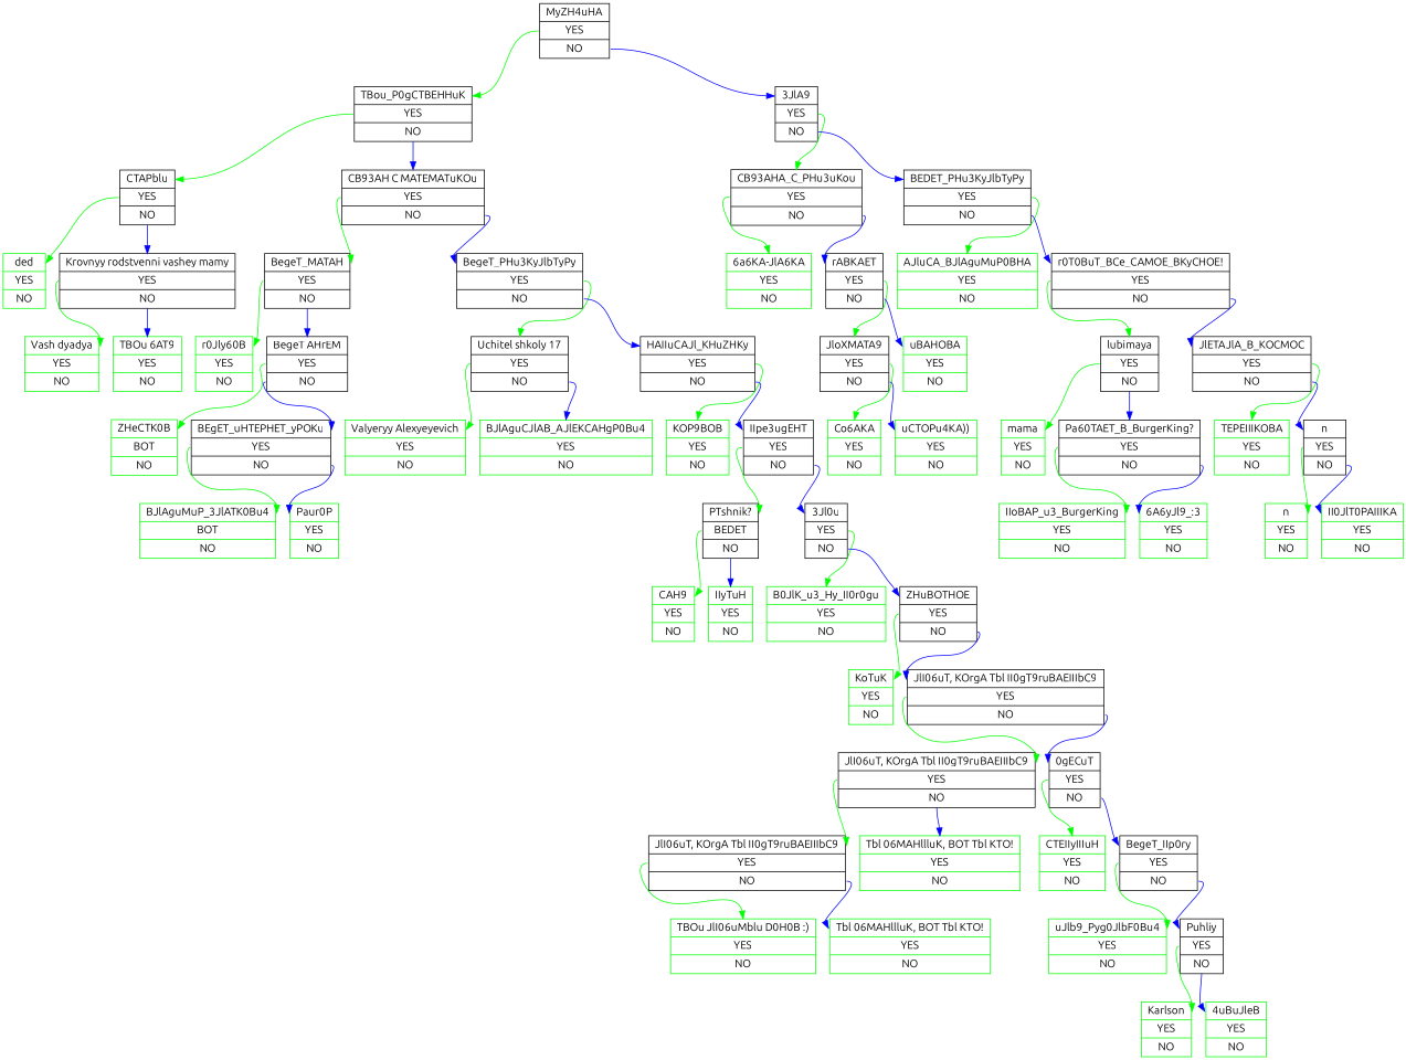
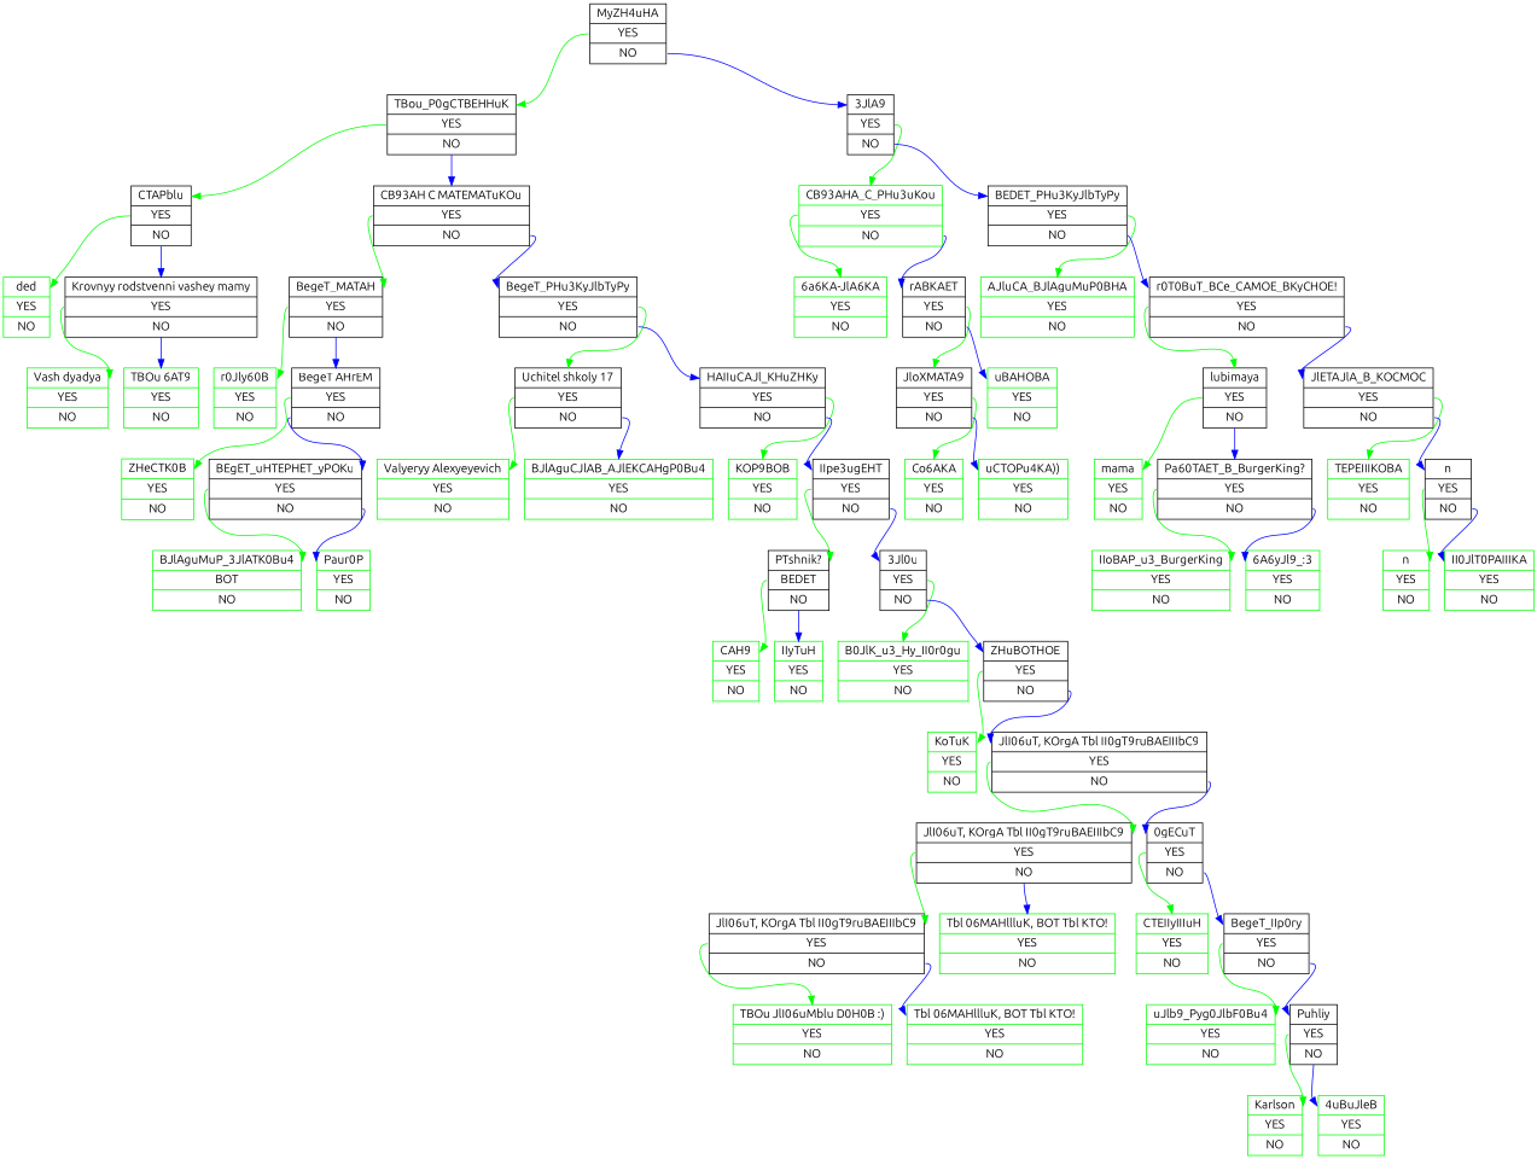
  digraph {
    fontname=Ubuntu
    node [color=green fontname=Ubuntu shape=record]
    edge [color=green fontname=Ubuntu headport=adr tailport=yes]
    n1 [color=black label="{ <adr> MyZH4uHA  |  <yes> YES | <no> NO}"]
    n2 [color=black label="{ <adr> TBou_P0gCTBEHHuK  |  <yes> YES | <no> NO}"]
    n3 [color=black label="{ <adr> 3JlA9  |  <yes> YES | <no> NO}"]
    n4 [color=black label="{ <adr> CTAPblu  |  <yes> YES | <no> NO}"]
    n5 [color=black label="{ <adr> CB93AH C MATEMATuKOu  |  <yes> YES | <no> NO}"]
-   n6 [color=black label="{ <adr> CB93AHA_C_PHu3uKou  |  <yes> YES | <no> NO}"]
+   n6 [label="{ <adr> CB93AHA_C_PHu3uKou  |  <yes> YES | <no> NO}"]
    n7 [color=black label="{ <adr> BEDET_PHu3KyJlbTyPy  |  <yes> YES | <no> NO}"]
    n8 [label="{ <adr> ded  |  <yes> YES | <no> NO}"]
    n9 [color=black label="{ <adr> Krovnyy rodstvenni vashey mamy  |  <yes> YES | <no> NO}"]
    n10 [color=black label="{ <adr> BegeT_MATAH  |  <yes> YES | <no> NO}"]
    n11 [color=black label="{ <adr> BegeT_PHu3KyJlbTyPy  |  <yes> YES | <no> NO}"]
    n12 [label="{ <adr> 6a6KA-JlA6KA  |  <yes> YES | <no> NO}"]
    n13 [color=black label="{ <adr> rABKAET  |  <yes> YES | <no> NO}"]
    n14 [label="{ <adr> AJluCA_BJlAguMuP0BHA  |  <yes> YES | <no> NO}"]
    n15 [color=black label="{ <adr> r0T0BuT_BCe_CAMOE_BKyCHOE!  |  <yes> YES | <no> NO}"]
    n16 [color=black label="{ <adr> JloXMATA9  |  <yes> YES | <no> NO}"]
    n17 [label="{ <adr> uBAHOBA  |  <yes> YES | <no> NO}"]
    n18 [color=black label="{ <adr> lubimaya  |  <yes> YES | <no> NO}"]
    n19 [color=black label="{ <adr> JlETAJlA_B_KOCMOC  |  <yes> YES | <no> NO}"]
    n20 [label="{ <adr> mama  |  <yes> YES | <no> NO}"]
    n21 [color=black label="{ <adr> Pa60TAET_B_BurgerKing?  |  <yes> YES | <no> NO}"]
    n22 [label="{ <adr> TEPEIIIKOBA  |  <yes> YES | <no> NO}"]
    n23 [color=black label="{ <adr> n  |  <yes> YES | <no> NO}"]
    n24 [label="{ <adr> IIoBAP_u3_BurgerKing  |  <yes> YES | <no> NO}"]
    n25 [label="{ <adr> 6A6yJl9_:3  |  <yes> YES | <no> NO}"]
    n26 [label="{ <adr> n  |  <yes> YES | <no> NO}"]
    n27 [label="{ <adr> II0JlT0PAIIIKA  |  <yes> YES | <no> NO}"]
    n28 [label="{ <adr> Co6AKA  |  <yes> YES | <no> NO}"]
    n29 [label="{ <adr> uCTOPu4KA))  |  <yes> YES | <no> NO}"]
    n30 [label="{ <adr> Vash dyadya  |  <yes> YES | <no> NO}"]
    n31 [label="{ <adr> TBOu 6AT9  |  <yes> YES | <no> NO}"]
    n32 [label="{ <adr> r0Jly60B  |  <yes> YES | <no> NO}"]
    n33 [color=black label="{ <adr> BegeT AHrEM  |  <yes> YES | <no> NO}"]
    n34 [color=black label="{ <adr> Uchitel shkoly 17  |  <yes> YES | <no> NO}"]
    n35 [color=black label="{ <adr> HAIIuCAJl_KHuZHKy  |  <yes> YES | <no> NO}"]
-   n36 [label="{ <adr> ZHeCTK0B  |  <yes> BOT | <no> NO}"]
+   n36 [label="{ <adr> ZHeCTK0B  |  <yes> YES | <no> NO}"]
    n37 [color=black label="{ <adr> BEgET_uHTEPHET_yPOKu  |  <yes> YES | <no> NO}"]
    n38 [label="{ <adr> Valyeryy Alexyeyevich  |  <yes> YES | <no> NO}"]
    n39 [label="{ <adr> BJlAguCJlAB_AJlEKCAHgP0Bu4  |  <yes> YES | <no> NO}"]
    n40 [label="{ <adr> KOP9BOB  |  <yes> YES | <no> NO}"]
    n41 [color=black label="{ <adr> IIpe3ugEHT  |  <yes> YES | <no> NO}"]
    n42 [color=black label="{ <adr> PTshnik?  |  <yes> BEDET | <no> NO}"]
    n43 [color=black label="{ <adr> 3Jl0u  |  <yes> YES | <no> NO}"]
    n44 [label="{ <adr> CAH9  |  <yes> YES | <no> NO}"]
    n45 [label="{ <adr> IIyTuH  |  <yes> YES | <no> NO}"]
    n46 [label="{ <adr> B0JlK_u3_Hy_II0r0gu  |  <yes> YES | <no> NO}"]
    n47 [color=black label="{ <adr> ZHuBOTHOE  |  <yes> YES | <no> NO}"]
    n48 [label="{ <adr> KoTuK  |  <yes> YES | <no> NO}"]
    n49 [color=black label="{ <adr> JlI06uT, KOrgA Tbl II0gT9ruBAEIIIbC9  |  <yes> YES | <no> NO}"]
    n50 [color=black label="{ <adr> JlI06uT, KOrgA Tbl II0gT9ruBAEIIIbC9  |  <yes> YES | <no> NO}"]
    n51 [color=black label="{ <adr> 0gECuT  |  <yes> YES | <no> NO}"]
    n52 [color=black label="{ <adr> JlI06uT, KOrgA Tbl II0gT9ruBAEIIIbC9  |  <yes> YES | <no> NO}"]
    n53 [label="{ <adr> Tbl 06MAHllluK, BOT Tbl KTO!  |  <yes> YES | <no> NO}"]
    n54 [label="{ <adr> CTEIIyIIIuH  |  <yes> YES | <no> NO}"]
    n55 [color=black label="{ <adr> BegeT_IIp0ry  |  <yes> YES | <no> NO}"]
    n56 [label="{ <adr> TBOu JlI06uMblu D0H0B :)  |  <yes> YES | <no> NO}"]
    n57 [label="{ <adr> Tbl 06MAHllluK, BOT Tbl KTO!  |  <yes> YES | <no> NO}"]
    n58 [label="{ <adr> uJlb9_Pyg0JlbF0Bu4  |  <yes> YES | <no> NO}"]
    n59 [color=black label="{ <adr> Puhliy  |  <yes> YES | <no> NO}"]
    n60 [label="{ <adr> Karlson  |  <yes> YES | <no> NO}"]
    n61 [label="{ <adr> 4uBuJleB  |  <yes> YES | <no> NO}"]
    n62 [label="{ <adr> BJlAguMuP_3JlATK0Bu4  |  <yes> BOT | <no> NO}"]
    n63 [label="{ <adr> Paur0P  |  <yes> YES | <no> NO}"]
    n1 -> n2
    n1 -> n3 [color=blue tailport=no]
    n2 -> n4
    n2 -> n5 [color=blue tailport=no]
    n3 -> n6
    n3 -> n7 [color=blue tailport=no]
    n4 -> n8
    n4 -> n9 [color=blue tailport=no]
    n5 -> n10
    n5 -> n11 [color=blue tailport=no]
    n6 -> n12
    n6 -> n13 [color=blue tailport=no]
    n7 -> n14
    n7 -> n15 [color=blue tailport=no]
    n9 -> n30
    n9 -> n31 [color=blue tailport=no]
    n10 -> n32
    n10 -> n33 [color=blue tailport=no]
    n11 -> n34
    n11 -> n35 [color=blue tailport=no]
    n13 -> n16
    n13 -> n17 [color=blue tailport=no]
    n15 -> n18
    n15 -> n19 [color=blue tailport=no]
    n16 -> n28
    n16 -> n29 [color=blue tailport=no]
    n18 -> n20
    n18 -> n21 [color=blue tailport=no]
    n19 -> n22
    n19 -> n23 [color=blue tailport=no]
    n21 -> n24
    n21 -> n25 [color=blue tailport=no]
    n23 -> n26
    n23 -> n27 [color=blue tailport=no]
    n33 -> n36
    n33 -> n37 [color=blue tailport=no]
    n34 -> n38
    n34 -> n39 [color=blue tailport=no]
    n35 -> n40
    n35 -> n41 [color=blue tailport=no]
    n37 -> n62
    n37 -> n63 [color=blue tailport=no]
    n41 -> n42
    n41 -> n43 [color=blue tailport=no]
    n42 -> n44
    n42 -> n45 [color=blue tailport=no]
    n43 -> n46
    n43 -> n47 [color=blue tailport=no]
    n47 -> n48
    n47 -> n49 [color=blue tailport=no]
    n49 -> n50
    n49 -> n51 [color=blue tailport=no]
    n50 -> n52
    n50 -> n53 [color=blue tailport=no]
    n51 -> n54
    n51 -> n55 [color=blue tailport=no]
    n52 -> n56
    n52 -> n57 [color=blue tailport=no]
    n55 -> n58
    n55 -> n59 [color=blue tailport=no]
    n59 -> n60
    n59 -> n61 [color=blue tailport=no]
  }
